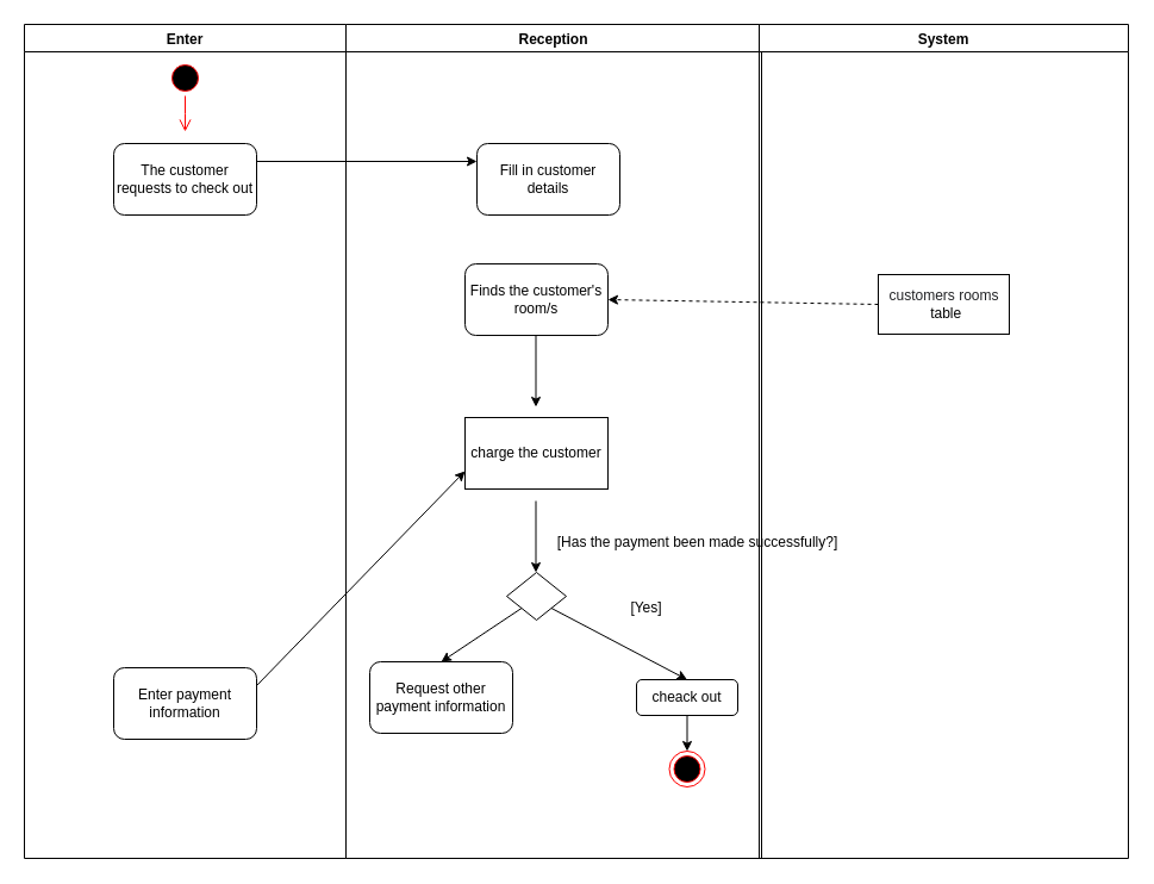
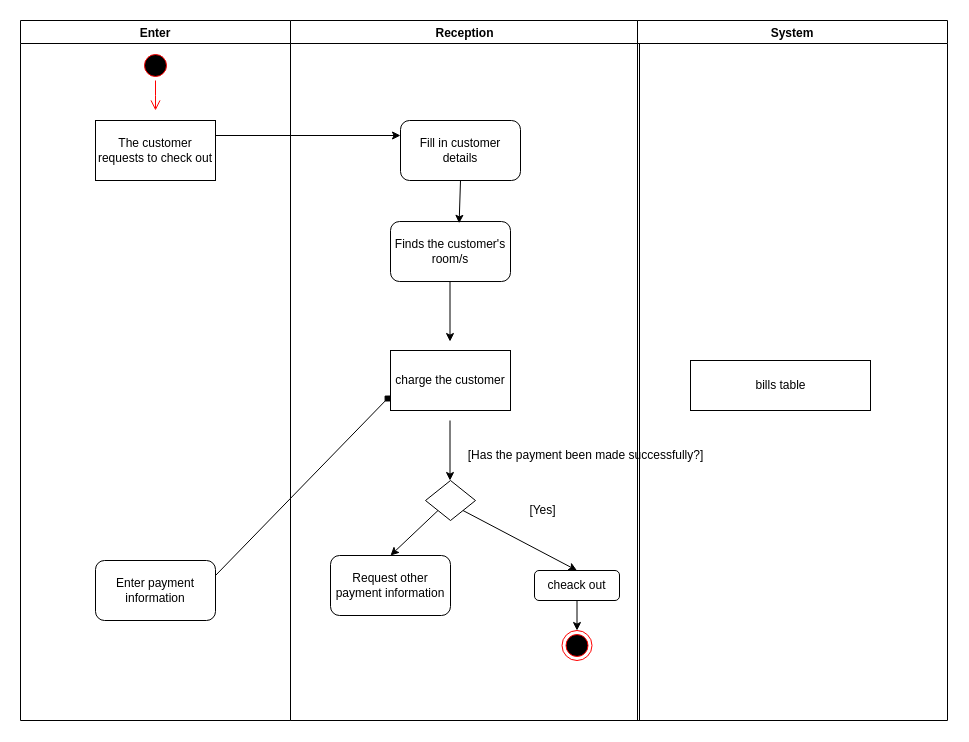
  <mxCell id="0" />
  <mxCell id="1" parent="0" />
  <mxCell id="2" value="Enter" style="swimlane;" vertex="1" parent="1"><mxGeometry x="20" y="20" width="270" height="700" as="geometry" /></mxCell>
  <mxCell id="3" value="" style="ellipse;html=1;shape=startState;fillColor=#000000;strokeColor=#ff0000;" vertex="1" parent="2"><mxGeometry x="120" y="30" width="30" height="30" as="geometry" /></mxCell>
  <mxCell id="4" value="" style="edgeStyle=orthogonalEdgeStyle;html=1;verticalAlign=bottom;endArrow=open;endSize=8;strokeColor=#ff0000;rounded=0;" edge="1" parent="2" source="3"><mxGeometry relative="1" as="geometry"><mxPoint x="135" y="90" as="targetPoint" /></mxGeometry></mxCell>
- <mxCell id="5" value="The customer requests to check out" style="rounded=1;whiteSpace=wrap;html=1;" vertex="1" parent="2"><mxGeometry x="75" y="100" width="120" height="60" as="geometry" /></mxCell>
+ <mxCell id="5" value="The customer requests to check out" style="whiteSpace=wrap;html=1;rounded=0;" vertex="1" parent="2"><mxGeometry x="75" y="100" width="120" height="60" as="geometry" /></mxCell>
  <mxCell id="6" value="Enter payment information" style="rounded=1;whiteSpace=wrap;html=1;fontSize=12;" vertex="1" parent="2"><mxGeometry x="75" y="540" width="120" height="60" as="geometry" /></mxCell>
  <mxCell id="7" value="Reception" style="swimlane;startSize=23;" vertex="1" parent="1"><mxGeometry x="290" y="20" width="349" height="700" as="geometry" /></mxCell>
  <mxCell id="8" value="Fill in customer details" style="rounded=1;whiteSpace=wrap;html=1;" vertex="1" parent="7"><mxGeometry x="110" y="100" width="120" height="60" as="geometry" /></mxCell>
  <mxCell id="9" value="Finds the customer's room/s" style="rounded=1;whiteSpace=wrap;html=1;" vertex="1" parent="7"><mxGeometry x="100" y="201.02" width="120" height="60" as="geometry" /></mxCell>
+ <mxCell id="10" value="" style="endArrow=classic;html=1;rounded=0;fontSize=12;exitX=0.5;exitY=1;exitDx=0;exitDy=0;entryX=0.572;entryY=0.03;entryDx=0;entryDy=0;entryPerimeter=0;" edge="1" parent="7" source="8" target="9"><mxGeometry width="50" height="50" relative="1" as="geometry"><mxPoint x="167.8" y="190.0" as="sourcePoint" /><mxPoint x="-60" y="201.02" as="targetPoint" /></mxGeometry></mxCell>
  <mxCell id="11" value="" style="endArrow=classic;html=1;rounded=0;fontSize=12;exitX=0.5;exitY=1;exitDx=0;exitDy=0;entryX=0.5;entryY=0;entryDx=0;entryDy=0;" edge="1" parent="7"><mxGeometry width="50" height="50" relative="1" as="geometry"><mxPoint x="159.5" y="261.02" as="sourcePoint" /><mxPoint x="159.5" y="321.02" as="targetPoint" /></mxGeometry></mxCell>
  <mxCell id="12" value="charge the&amp;nbsp;customer" style="whiteSpace=wrap;html=1;rounded=0;" vertex="1" parent="7"><mxGeometry x="100" y="330" width="120" height="60" as="geometry" /></mxCell>
  <mxCell id="13" value="" style="rhombus;whiteSpace=wrap;html=1;fontSize=12;" vertex="1" parent="7"><mxGeometry x="135" y="460" width="50" height="40" as="geometry" /></mxCell>
  <mxCell id="14" value="" style="endArrow=classic;html=1;rounded=0;fontSize=12;exitX=1;exitY=1;exitDx=0;exitDy=0;" edge="1" parent="7" source="13"><mxGeometry width="50" height="50" relative="1" as="geometry"><mxPoint x="286.5" y="490" as="sourcePoint" /><mxPoint x="286.5" y="550" as="targetPoint" /></mxGeometry></mxCell>
  <mxCell id="15" value="[Yes]" style="text;html=1;align=center;verticalAlign=middle;resizable=0;points=[];autosize=1;strokeColor=none;fillColor=none;fontSize=12;" vertex="1" parent="7"><mxGeometry x="231.5" y="480" width="40" height="20" as="geometry" /></mxCell>
  <mxCell id="16" value="" style="endArrow=classic;html=1;rounded=0;fontSize=12;exitX=0.5;exitY=1;exitDx=0;exitDy=0;entryX=0.5;entryY=0;entryDx=0;entryDy=0;" edge="1" parent="7"><mxGeometry width="50" height="50" relative="1" as="geometry"><mxPoint x="159.5" y="400" as="sourcePoint" /><mxPoint x="159.5" y="460" as="targetPoint" /></mxGeometry></mxCell>
  <mxCell id="17" value="cheack out" style="rounded=1;whiteSpace=wrap;html=1;" vertex="1" parent="7"><mxGeometry x="244" y="550" width="85" height="30" as="geometry" /></mxCell>
  <mxCell id="18" value="" style="ellipse;html=1;shape=endState;fillColor=#000000;strokeColor=#ff0000;fontSize=12;" vertex="1" parent="7"><mxGeometry x="271.5" y="610" width="30" height="30" as="geometry" /></mxCell>
  <mxCell id="19" value="" style="endArrow=classic;html=1;rounded=0;fontSize=12;exitX=0.5;exitY=1;exitDx=0;exitDy=0;entryX=0.5;entryY=0;entryDx=0;entryDy=0;" edge="1" parent="7" source="17" target="18"><mxGeometry width="50" height="50" relative="1" as="geometry"><mxPoint x="324" y="690" as="sourcePoint" /><mxPoint x="324" y="740" as="targetPoint" /></mxGeometry></mxCell>
- <mxCell id="20" value="Request other payment information" style="rounded=1;whiteSpace=wrap;html=1;fontSize=12;" vertex="1" parent="7"><mxGeometry x="20" y="535" width="120" height="60" as="geometry" /></mxCell>
+ <mxCell id="20" value="Request other payment information" style="rounded=1;whiteSpace=wrap;html=1;fontSize=12;" vertex="1" parent="7"><mxGeometry x="40" y="535" width="120" height="60" as="geometry" /></mxCell>
  <mxCell id="21" value="" style="endArrow=classic;html=1;rounded=0;exitX=0;exitY=1;exitDx=0;exitDy=0;entryX=0.5;entryY=0;entryDx=0;entryDy=0;" edge="1" parent="7" source="13" target="20"><mxGeometry width="50" height="50" relative="1" as="geometry"><mxPoint x="220" y="700" as="sourcePoint" /><mxPoint x="270" y="650" as="targetPoint" /></mxGeometry></mxCell>
  <mxCell id="22" value="System" style="swimlane;" vertex="1" parent="1"><mxGeometry x="637" y="20" width="310" height="700" as="geometry" /></mxCell>
- <mxCell id="23" value="&lt;span style=&quot;color: rgb(32, 33, 36); font-family: arial, sans-serif; text-align: start; background-color: rgb(255, 255, 255);&quot;&gt;customers rooms&lt;br&gt;&lt;/span&gt;&lt;span style=&quot;&quot;&gt;&amp;nbsp;table&lt;/span&gt;" style="html=1;" vertex="1" parent="22"><mxGeometry x="100" y="210" width="110" height="50" as="geometry" /></mxCell>
+ <mxCell id="24" value="bills table" style="html=1;" vertex="1" parent="22"><mxGeometry x="53" y="340" width="180" height="50" as="geometry" /></mxCell>
  <mxCell id="25" value="[Has the payment been made successfully?]" style="text;html=1;align=center;verticalAlign=middle;resizable=0;points=[];autosize=1;strokeColor=none;fillColor=none;" vertex="1" parent="22"><mxGeometry x="-177" y="425" width="250" height="20" as="geometry" /></mxCell>
  <mxCell id="26" value="" style="endArrow=classic;html=1;rounded=0;fontSize=12;entryX=0;entryY=0.25;entryDx=0;entryDy=0;exitX=1;exitY=0.25;exitDx=0;exitDy=0;" edge="1" parent="1" source="5" target="8"><mxGeometry width="50" height="50" relative="1" as="geometry"><mxPoint x="220" y="300" as="sourcePoint" /><mxPoint x="300" y="270" as="targetPoint" /></mxGeometry></mxCell>
- <mxCell id="27" value="" style="endArrow=classic;html=1;rounded=0;fontSize=12;exitX=0;exitY=0.5;exitDx=0;exitDy=0;dashed=1;entryX=1;entryY=0.5;entryDx=0;entryDy=0;" edge="1" parent="1" source="23" target="9"><mxGeometry width="50" height="50" relative="1" as="geometry"><mxPoint x="640" y="230" as="sourcePoint" /><mxPoint x="530" y="220" as="targetPoint" /></mxGeometry></mxCell>
- <mxCell id="28" value="" style="endArrow=classic;html=1;rounded=0;exitX=1;exitY=0.25;exitDx=0;exitDy=0;entryX=0;entryY=0.75;entryDx=0;entryDy=0;" edge="1" parent="1" source="6" target="12"><mxGeometry width="50" height="50" relative="1" as="geometry"><mxPoint x="457.5" y="530" as="sourcePoint" /><mxPoint x="410" y="575" as="targetPoint" /></mxGeometry></mxCell>
+ <mxCell id="28" value="" style="endArrow=diamond;html=1;rounded=0;exitX=1;exitY=0.25;exitDx=0;exitDy=0;entryX=0;entryY=0.75;entryDx=0;entryDy=0;" edge="1" parent="1" source="6" target="12"><mxGeometry width="50" height="50" relative="1" as="geometry"><mxPoint x="457.5" y="530" as="sourcePoint" /><mxPoint x="410" y="575" as="targetPoint" /></mxGeometry></mxCell>
